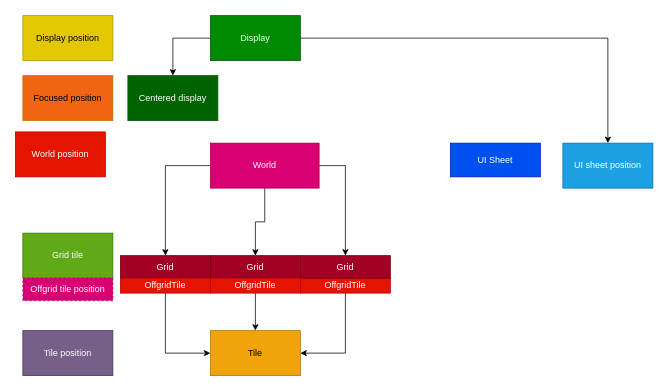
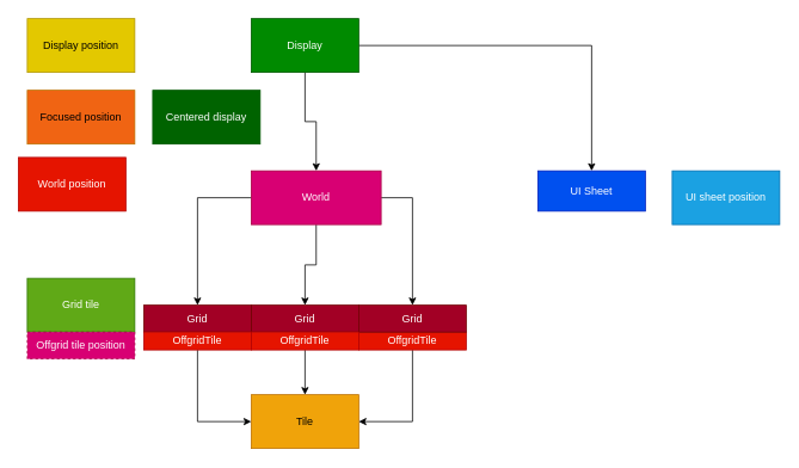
  <mxCell id="0" />
  <mxCell id="1" parent="0" />
- <mxCell id="3" style="edgeStyle=orthogonalEdgeStyle;rounded=0;orthogonalLoop=1;jettySize=auto;html=1;" parent="1" source="5" target="26" edge="1"><mxGeometry relative="1" as="geometry" /></mxCell>
- <mxCell id="4" style="edgeStyle=orthogonalEdgeStyle;rounded=0;orthogonalLoop=1;jettySize=auto;html=1;entryX=0.5;entryY=0;entryDx=0;entryDy=0;exitX=0;exitY=0.5;exitDx=0;exitDy=0;" edge="1" parent="1" source="5" target="28"><mxGeometry relative="1" as="geometry"><Array as="points"><mxPoint x="230" y="50" /></Array></mxGeometry></mxCell>
+ <mxCell id="2" style="edgeStyle=orthogonalEdgeStyle;rounded=0;orthogonalLoop=1;jettySize=auto;html=1;" parent="1" source="5" target="10" edge="1"><mxGeometry relative="1" as="geometry" /></mxCell>
+ <mxCell id="3" style="edgeStyle=orthogonalEdgeStyle;rounded=0;orthogonalLoop=1;jettySize=auto;html=1;" parent="1" source="5" target="9" edge="1"><mxGeometry relative="1" as="geometry" /></mxCell>
  <mxCell id="5" value="Display" style="rounded=0;whiteSpace=wrap;html=1;fillColor=#008a00;strokeColor=#005700;fontColor=#ffffff;" parent="1" vertex="1"><mxGeometry x="280" y="20" width="120" height="60" as="geometry" /></mxCell>
  <mxCell id="6" style="edgeStyle=orthogonalEdgeStyle;rounded=0;orthogonalLoop=1;jettySize=auto;html=1;entryX=0.5;entryY=0;entryDx=0;entryDy=0;" parent="1" source="9" target="14" edge="1"><mxGeometry relative="1" as="geometry"><mxPoint x="340" y="290" as="targetPoint" /></mxGeometry></mxCell>
  <mxCell id="7" style="edgeStyle=orthogonalEdgeStyle;rounded=0;orthogonalLoop=1;jettySize=auto;html=1;entryX=0.5;entryY=0;entryDx=0;entryDy=0;exitX=1;exitY=0.5;exitDx=0;exitDy=0;" parent="1" source="9" target="15" edge="1"><mxGeometry relative="1" as="geometry" /></mxCell>
  <mxCell id="8" style="edgeStyle=orthogonalEdgeStyle;rounded=0;orthogonalLoop=1;jettySize=auto;html=1;exitX=0;exitY=0.5;exitDx=0;exitDy=0;entryX=0.5;entryY=0;entryDx=0;entryDy=0;" parent="1" source="9" target="16" edge="1"><mxGeometry relative="1" as="geometry" /></mxCell>
  <mxCell id="9" value="World" style="rounded=0;whiteSpace=wrap;html=1;fillColor=#d80073;strokeColor=#A50040;fontColor=#ffffff;" parent="1" vertex="1"><mxGeometry x="280" y="190" width="145" height="60" as="geometry" /></mxCell>
  <mxCell id="10" value="UI Sheet" style="rounded=0;whiteSpace=wrap;html=1;fillColor=#0050ef;strokeColor=#001DBC;fontColor=#ffffff;" parent="1" vertex="1"><mxGeometry x="600" y="190" width="120" height="45" as="geometry" /></mxCell>
  <mxCell id="11" value="Tile" style="rounded=0;whiteSpace=wrap;html=1;fillColor=#f0a30a;strokeColor=#BD7000;fontColor=#000000;" parent="1" vertex="1"><mxGeometry x="280" y="440" width="120" height="60" as="geometry" /></mxCell>
  <mxCell id="12" style="edgeStyle=orthogonalEdgeStyle;rounded=0;orthogonalLoop=1;jettySize=auto;html=1;entryX=1;entryY=0.5;entryDx=0;entryDy=0;" parent="1" source="13" target="11" edge="1"><mxGeometry relative="1" as="geometry" /></mxCell>
  <mxCell id="13" value="OffgridTile" style="rounded=0;whiteSpace=wrap;html=1;fillColor=#e51400;strokeColor=#B20000;fontColor=#ffffff;" parent="1" vertex="1"><mxGeometry x="400" y="370" width="120" height="20" as="geometry" /></mxCell>
  <mxCell id="14" value="Grid" style="rounded=0;whiteSpace=wrap;html=1;fillColor=#a20025;strokeColor=#6F0000;fontColor=#ffffff;" parent="1" vertex="1"><mxGeometry x="280" y="340" width="120" height="30" as="geometry" /></mxCell>
  <mxCell id="15" value="Grid" style="rounded=0;whiteSpace=wrap;html=1;fillColor=#a20025;strokeColor=#6F0000;fontColor=#ffffff;" parent="1" vertex="1"><mxGeometry x="400" y="340" width="120" height="30" as="geometry" /></mxCell>
  <mxCell id="16" value="Grid" style="rounded=0;whiteSpace=wrap;html=1;fillColor=#a20025;strokeColor=#6F0000;fontColor=#ffffff;" parent="1" vertex="1"><mxGeometry x="160" y="340" width="120" height="30" as="geometry" /></mxCell>
  <mxCell id="17" style="edgeStyle=orthogonalEdgeStyle;rounded=0;orthogonalLoop=1;jettySize=auto;html=1;" parent="1" source="18" target="11" edge="1"><mxGeometry relative="1" as="geometry" /></mxCell>
  <mxCell id="18" value="OffgridTile" style="rounded=0;whiteSpace=wrap;html=1;fillColor=#e51400;strokeColor=#B20000;fontColor=#ffffff;" parent="1" vertex="1"><mxGeometry x="280" y="370" width="120" height="20" as="geometry" /></mxCell>
  <mxCell id="19" style="edgeStyle=orthogonalEdgeStyle;rounded=0;orthogonalLoop=1;jettySize=auto;html=1;entryX=0;entryY=0.5;entryDx=0;entryDy=0;" parent="1" source="20" target="11" edge="1"><mxGeometry relative="1" as="geometry" /></mxCell>
  <mxCell id="20" value="OffgridTile" style="rounded=0;whiteSpace=wrap;html=1;fillColor=#e51400;strokeColor=#B20000;fontColor=#ffffff;" parent="1" vertex="1"><mxGeometry x="160" y="370" width="120" height="20" as="geometry" /></mxCell>
  <mxCell id="21" value="Grid tile" style="rounded=0;whiteSpace=wrap;html=1;fillColor=#60a917;fontColor=#ffffff;strokeColor=#2D7600;" parent="1" vertex="1"><mxGeometry y="310" width="120" height="60" as="geometry" x="30" /></mxCell>
  <mxCell id="22" value="Offgrid tile position" style="rounded=0;whiteSpace=wrap;html=1;fillColor=#d80073;fontColor=#ffffff;strokeColor=#A50040;dashed=1;" parent="1" vertex="1"><mxGeometry y="370" width="120" height="30" as="geometry" x="30" /></mxCell>
- <mxCell id="23" value="Tile position" style="rounded=0;whiteSpace=wrap;html=1;fillColor=#76608a;fontColor=#ffffff;strokeColor=#432D57;" parent="1" vertex="1"><mxGeometry y="440" width="120" height="60" as="geometry" x="30" /></mxCell>
  <mxCell id="24" value="World position" style="rounded=0;whiteSpace=wrap;html=1;fillColor=#e51400;fontColor=#ffffff;strokeColor=#B20000;" parent="1" vertex="1"><mxGeometry x="20" y="175" width="120" height="60" as="geometry" /></mxCell>
  <mxCell id="25" value="Display position" style="rounded=0;whiteSpace=wrap;html=1;fillColor=#e3c800;fontColor=#000000;strokeColor=#B09500;" parent="1" vertex="1"><mxGeometry y="20" width="120" height="60" as="geometry" x="30" /></mxCell>
  <mxCell id="26" value="UI sheet position" style="rounded=0;whiteSpace=wrap;html=1;fillColor=#1ba1e2;fontColor=#ffffff;strokeColor=#006EAF;" parent="1" vertex="1"><mxGeometry x="750" y="190" width="120" height="60" as="geometry" /></mxCell>
  <mxCell id="27" value="Focused position" style="rounded=0;whiteSpace=wrap;html=1;fillColor=#F06413;fontColor=#000000;strokeColor=#BD7000;" vertex="1" parent="1"><mxGeometry y="100" width="120" height="60" as="geometry" x="30" /></mxCell>
  <mxCell id="28" value="Centered display" style="rounded=0;whiteSpace=wrap;html=1;fillColor=#006300;strokeColor=#005700;fontColor=#ffffff;" vertex="1" parent="1"><mxGeometry x="170" y="100" width="120" height="60" as="geometry" /></mxCell>
